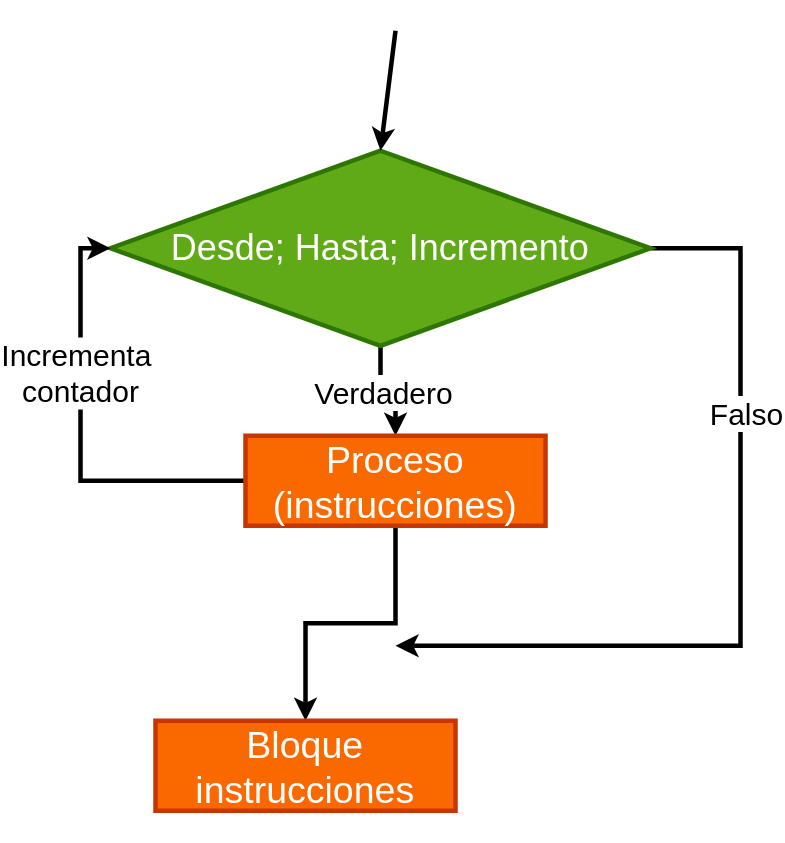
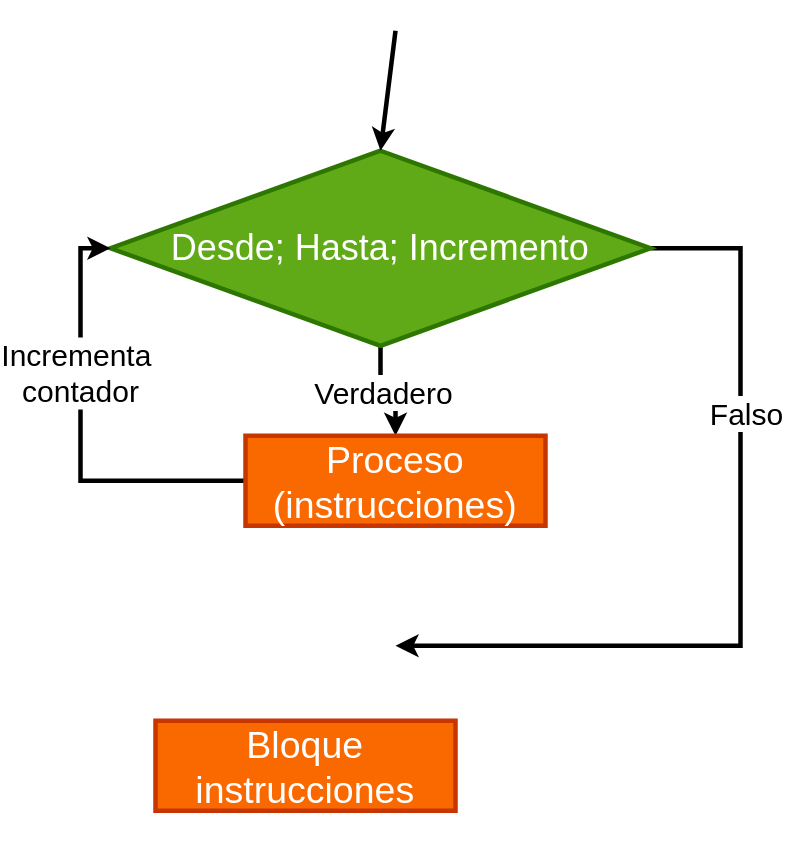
  <mxCell id="0" />
  <mxCell id="1" parent="0" />
  <mxCell id="2" style="edgeStyle=orthogonalEdgeStyle;rounded=0;orthogonalLoop=1;jettySize=auto;html=1;entryX=0.5;entryY=0;entryDx=0;entryDy=0;strokeWidth=3;" edge="1" parent="1" source="6" target="11"><mxGeometry relative="1" as="geometry" /></mxCell>
  <mxCell id="3" value="&lt;span style=&quot;font-size: 20px;&quot;&gt;Verdadero&lt;/span&gt;" style="edgeLabel;html=1;align=center;verticalAlign=middle;resizable=0;points=[];" vertex="1" connectable="0" parent="2"><mxGeometry x="-0.122" relative="1" as="geometry"><mxPoint as="offset" /></mxGeometry></mxCell>
  <mxCell id="4" style="edgeStyle=orthogonalEdgeStyle;rounded=0;orthogonalLoop=1;jettySize=auto;html=1;strokeWidth=3;" edge="1" parent="1" source="6"><mxGeometry relative="1" as="geometry"><mxPoint x="230" y="430" as="targetPoint" /><Array as="points"><mxPoint x="460" y="165" /><mxPoint x="460" y="430" /></Array></mxGeometry></mxCell>
  <mxCell id="5" value="&lt;font style=&quot;font-size: 20px;&quot;&gt;Falso&lt;/font&gt;" style="edgeLabel;html=1;align=center;verticalAlign=middle;resizable=0;points=[];" vertex="1" connectable="0" parent="4"><mxGeometry x="-0.391" y="3" relative="1" as="geometry"><mxPoint as="offset" /></mxGeometry></mxCell>
  <mxCell id="6" value="Desde; Hasta; Incremento" style="rhombus;whiteSpace=wrap;html=1;fillColor=#60a917;fontColor=#ffffff;strokeColor=#2D7600;strokeWidth=3;fontSize=24;" vertex="1" parent="1"><mxGeometry x="40" y="100" width="360" height="130" as="geometry" /></mxCell>
  <mxCell id="7" value="" style="endArrow=classic;html=1;rounded=0;fontSize=11;strokeWidth=3;entryX=0.5;entryY=0;entryDx=0;entryDy=0;" edge="1" parent="1" target="6"><mxGeometry width="50" height="50" relative="1" as="geometry"><mxPoint x="230" y="20" as="sourcePoint" /><mxPoint x="400" y="250" as="targetPoint" /></mxGeometry></mxCell>
  <mxCell id="8" style="edgeStyle=orthogonalEdgeStyle;rounded=0;orthogonalLoop=1;jettySize=auto;html=1;entryX=0;entryY=0.5;entryDx=0;entryDy=0;strokeWidth=3;" edge="1" parent="1" source="11" target="6"><mxGeometry relative="1" as="geometry"><Array as="points"><mxPoint x="20" y="320" /><mxPoint x="20" y="165" /></Array></mxGeometry></mxCell>
  <mxCell id="9" value="&lt;font style=&quot;font-size: 20px;&quot;&gt;Incrementa&amp;nbsp;&lt;br&gt;contador&lt;/font&gt;" style="edgeLabel;html=1;align=center;verticalAlign=middle;resizable=0;points=[];" vertex="1" connectable="0" parent="8"><mxGeometry x="0.281" y="1" relative="1" as="geometry"><mxPoint as="offset" /></mxGeometry></mxCell>
- <mxCell id="10" style="edgeStyle=orthogonalEdgeStyle;rounded=0;orthogonalLoop=1;jettySize=auto;html=1;strokeWidth=3;" edge="1" parent="1" source="11" target="12"><mxGeometry relative="1" as="geometry" /></mxCell>
  <mxCell id="11" value="Proceso (instrucciones)" style="rounded=0;whiteSpace=wrap;html=1;fillColor=#fa6800;fontColor=#ffffff;strokeColor=#C73500;fontSize=25;strokeWidth=3;" vertex="1" parent="1"><mxGeometry x="130" y="290" width="200" height="60" as="geometry" /></mxCell>
  <mxCell id="12" value="Bloque instrucciones" style="rounded=0;whiteSpace=wrap;html=1;fillColor=#fa6800;fontColor=#ffffff;strokeColor=#C73500;fontSize=25;strokeWidth=3;" vertex="1" parent="1"><mxGeometry x="70" y="480" width="200" height="60" as="geometry" /></mxCell>
